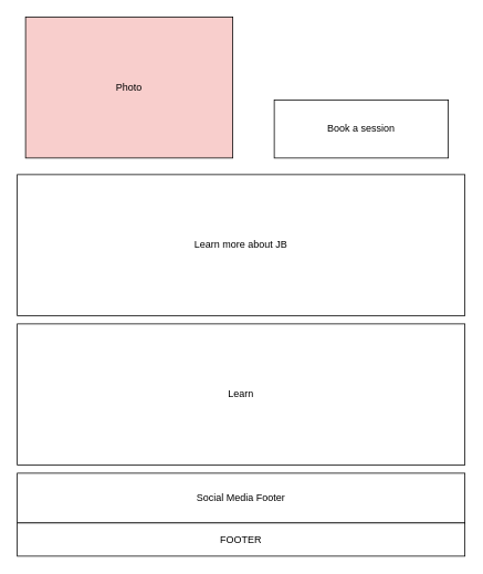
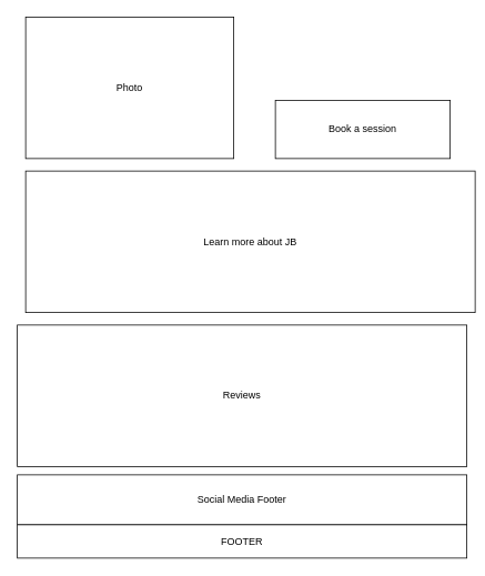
  <mxCell id="0" />
  <mxCell id="1" parent="0" />
- <mxCell id="2" value="Photo" style="rounded=0;whiteSpace=wrap;html=1;fillColor=#f8cecc;" vertex="1" parent="1"><mxGeometry x="30" y="20" width="250" height="170" as="geometry" /></mxCell>
+ <mxCell id="2" value="Photo" style="rounded=0;whiteSpace=wrap;html=1;" vertex="1" parent="1"><mxGeometry x="30" y="20" width="250" height="170" as="geometry" /></mxCell>
  <mxCell id="3" value="Book a session" style="rounded=0;whiteSpace=wrap;html=1;" vertex="1" parent="1"><mxGeometry x="330" y="120" width="210" height="70" as="geometry" /></mxCell>
- <mxCell id="4" value="Learn more about JB" style="rounded=0;whiteSpace=wrap;html=1;" vertex="1" parent="1"><mxGeometry x="20" y="210" width="540" height="170" as="geometry" /></mxCell>
- <mxCell id="5" value="Learn" style="rounded=0;whiteSpace=wrap;html=1;" vertex="1" parent="1"><mxGeometry x="20" y="390" width="540" height="170" as="geometry" /></mxCell>
+ <mxCell id="4" value="Learn more about JB" style="rounded=0;whiteSpace=wrap;html=1;" vertex="1" parent="1"><mxGeometry x="30" y="205" width="540" height="170" as="geometry" /></mxCell>
+ <mxCell id="5" value="Reviews" style="rounded=0;whiteSpace=wrap;html=1;" vertex="1" parent="1"><mxGeometry x="20" y="390" width="540" height="170" as="geometry" /></mxCell>
  <mxCell id="6" value="Social Media Footer" style="rounded=0;whiteSpace=wrap;html=1;" vertex="1" parent="1"><mxGeometry x="20" y="570" width="540" height="60" as="geometry" /></mxCell>
  <mxCell id="7" value="FOOTER" style="rounded=0;whiteSpace=wrap;html=1;" vertex="1" parent="1"><mxGeometry x="20" y="630" width="540" height="40" as="geometry" /></mxCell>
